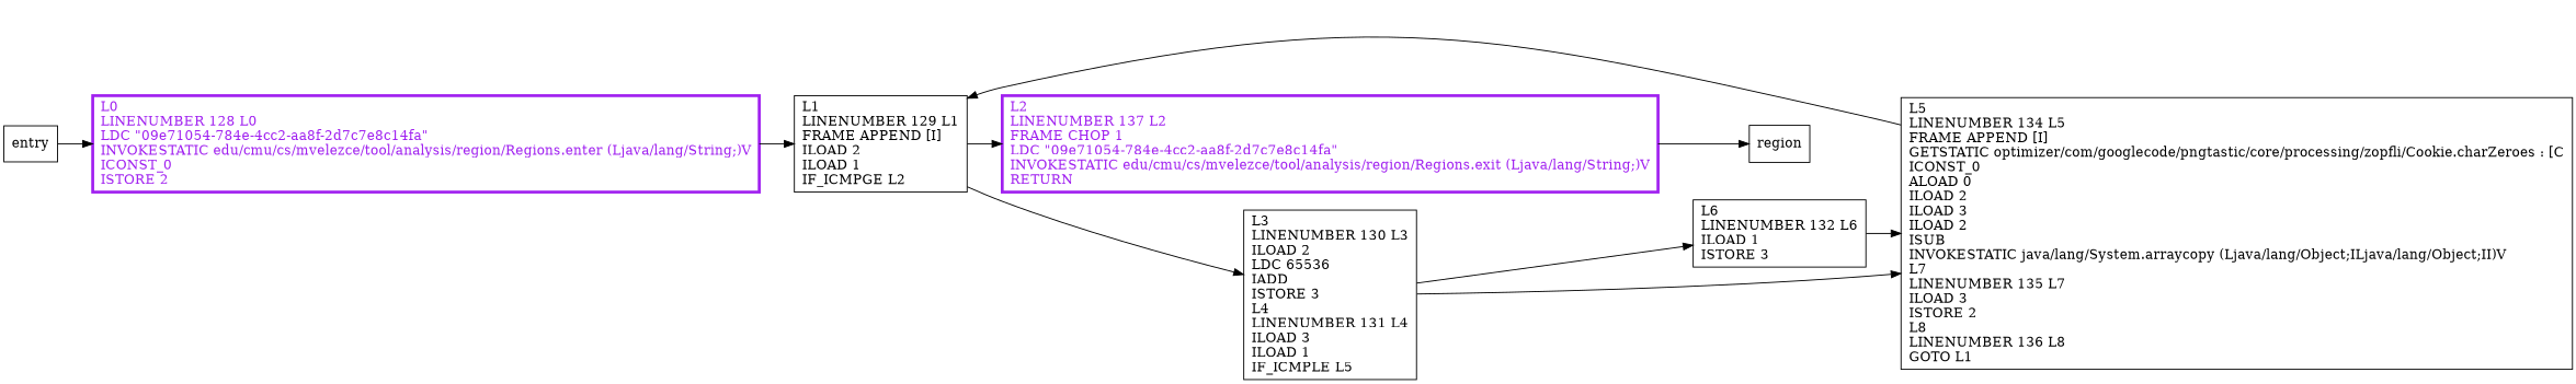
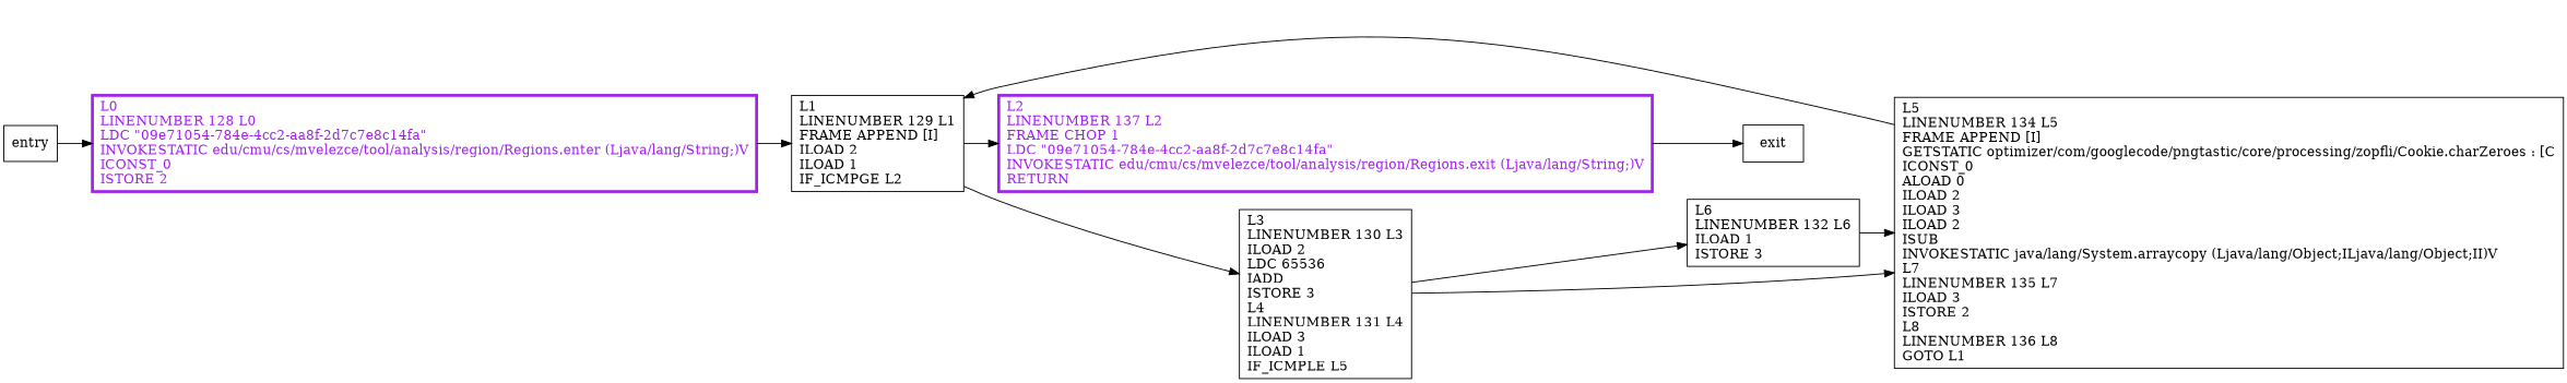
  digraph {
    rankdir=LR
    node [shape=record]
    n1 [color=purple fontcolor=purple label="L2\lLINENUMBER 137 L2\lFRAME CHOP 1\lLDC \"09e71054-784e-4cc2-aa8f-2d7c7e8c14fa\"\lINVOKESTATIC edu/cmu/cs/mvelezce/tool/analysis/region/Regions.exit (Ljava/lang/String;)V\lRETURN\l" penwidth=3]
-   exit [label=region]
+   exit
    n3 [label="L3\lLINENUMBER 130 L3\lILOAD 2\lLDC 65536\lIADD\lISTORE 3\lL4\lLINENUMBER 131 L4\lILOAD 3\lILOAD 1\lIF_ICMPLE L5\l"]
    n4 [label="L6\lLINENUMBER 132 L6\lILOAD 1\lISTORE 3\l"]
    n5 [label="L5\lLINENUMBER 134 L5\lFRAME APPEND [I]\lGETSTATIC optimizer/com/googlecode/pngtastic/core/processing/zopfli/Cookie.charZeroes : [C\lICONST_0\lALOAD 0\lILOAD 2\lILOAD 3\lILOAD 2\lISUB\lINVOKESTATIC java/lang/System.arraycopy (Ljava/lang/Object;ILjava/lang/Object;II)V\lL7\lLINENUMBER 135 L7\lILOAD 3\lISTORE 2\lL8\lLINENUMBER 136 L8\lGOTO L1\l"]
    n6 [label="L1\lLINENUMBER 129 L1\lFRAME APPEND [I]\lILOAD 2\lILOAD 1\lIF_ICMPGE L2\l"]
    n7 [color=purple fontcolor=purple label="L0\lLINENUMBER 128 L0\lLDC \"09e71054-784e-4cc2-aa8f-2d7c7e8c14fa\"\lINVOKESTATIC edu/cmu/cs/mvelezce/tool/analysis/region/Regions.enter (Ljava/lang/String;)V\lICONST_0\lISTORE 2\l" penwidth=3]
    entry
    n1 -> exit
    n3 -> n4
    n3 -> n5
    n4 -> n5
    n5 -> n6
    n6 -> n1
    n6 -> n3
    n7 -> n6
    entry -> n7
  }
